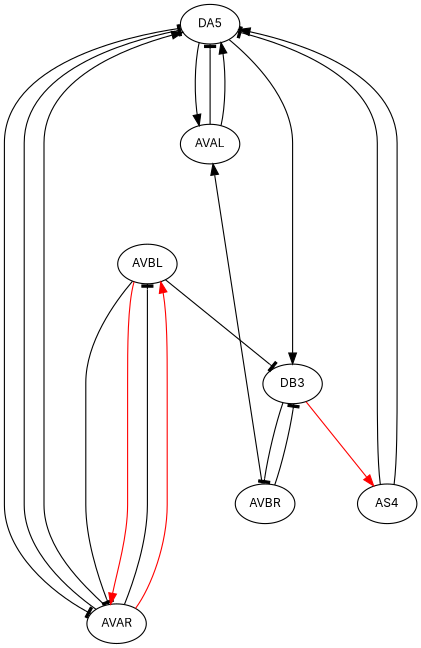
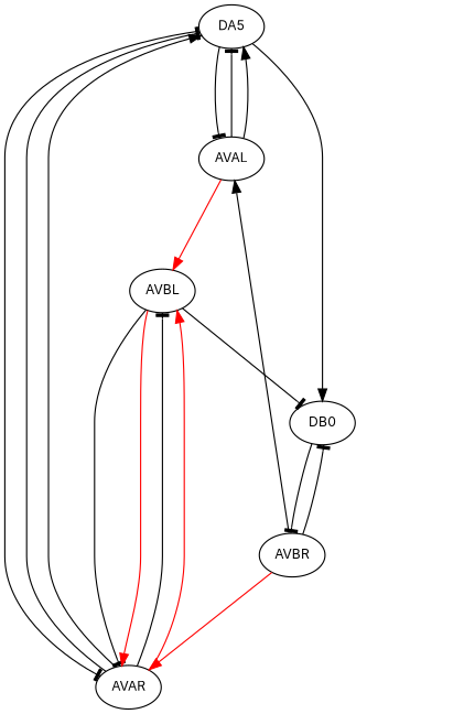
  digraph {
    fontname=Inter
    fontsize=12
    splines=true
    node [fontname=Inter fontsize=11]
    edge [fontname=Inter minlen=2]
    n1 [label=DA5]
-   AS4
    AVAL
    AVAR
-   DB3
+   DB3 [label=DB0]
    AVBL
    AVBR
-   n1 -> AVAL [arrowhead=normal]
+   n1 -> AVAL [arrowhead=tee]
    n1 -> AVAR [arrowhead=tee]
    n1 -> DB3
-   AS4 -> n1 [arrowhead=tee]
-   AS4 -> n1
    AVAL -> n1 [arrowhead=tee]
    AVAL -> n1
+   AVAL -> AVBL [color=red]
    AVAR -> n1 [arrowhead=tee]
    AVAR -> n1
    AVAR -> AVBL [arrowhead=tee]
    AVAR -> AVBL [color=red]
-   DB3 -> AS4 [color=red]
    DB3 -> AVBR [arrowhead=tee]
    AVBL -> AVAR [arrowhead=tee]
    AVBL -> AVAR [color=red]
    AVBL -> DB3 [arrowhead=tee]
    AVBR -> AVAL [color=black]
+   AVBR -> AVAR [color=red]
    AVBR -> DB3 [arrowhead=tee]
  }
